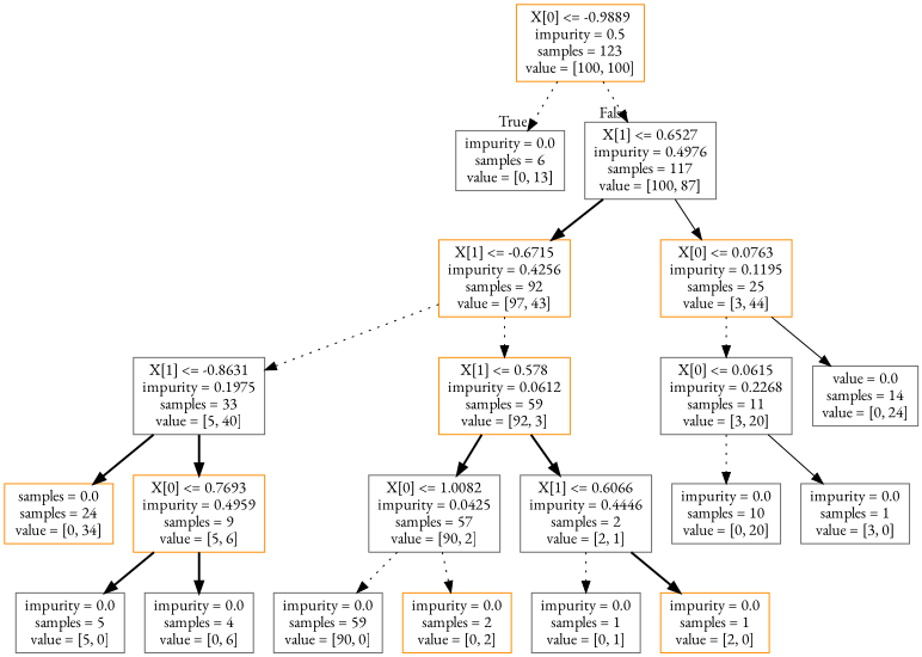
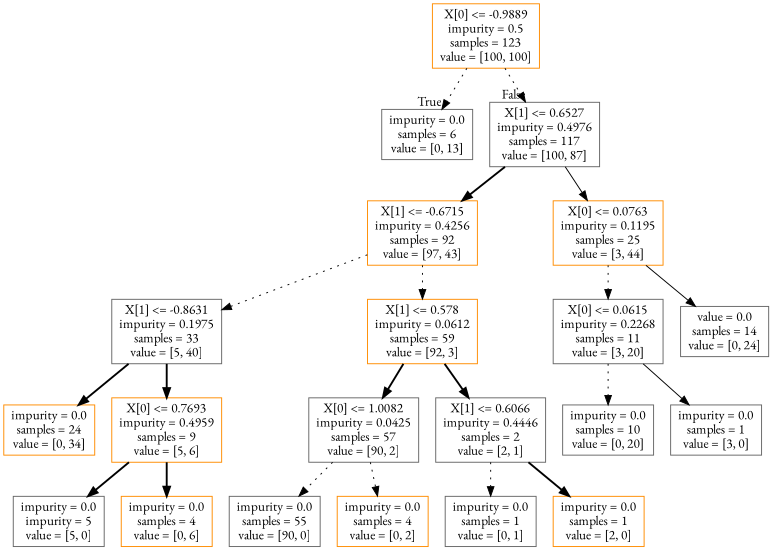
  digraph {
    fontname="EB Garamond"
    node [color=gray40 fontname="EB Garamond" shape=box]
    edge [fontname="EB Garamond" style=dotted]
    n1 [color=darkorange label="X[0] <= -0.9889\nimpurity = 0.5\nsamples = 123\nvalue = [100, 100]"]
    n2 [label="impurity = 0.0\nsamples = 6\nvalue = [0, 13]"]
    n3 [label="X[1] <= 0.6527\nimpurity = 0.4976\nsamples = 117\nvalue = [100, 87]"]
    n4 [color=darkorange label="X[1] <= -0.6715\nimpurity = 0.4256\nsamples = 92\nvalue = [97, 43]"]
    n5 [color=darkorange label="X[0] <= 0.0763\nimpurity = 0.1195\nsamples = 25\nvalue = [3, 44]"]
    n6 [label="X[1] <= -0.8631\nimpurity = 0.1975\nsamples = 33\nvalue = [5, 40]"]
    n7 [color=darkorange label="X[1] <= 0.578\nimpurity = 0.0612\nsamples = 59\nvalue = [92, 3]"]
    n8 [label="X[0] <= 0.0615\nimpurity = 0.2268\nsamples = 11\nvalue = [3, 20]"]
    n9 [label="value = 0.0\nsamples = 14\nvalue = [0, 24]"]
-   n10 [color=darkorange label="samples = 0.0\nsamples = 24\nvalue = [0, 34]"]
+   n10 [color=darkorange label="impurity = 0.0\nsamples = 24\nvalue = [0, 34]"]
    n11 [color=darkorange label="X[0] <= 0.7693\nimpurity = 0.4959\nsamples = 9\nvalue = [5, 6]"]
    n12 [label="X[0] <= 1.0082\nimpurity = 0.0425\nsamples = 57\nvalue = [90, 2]"]
    n13 [label="X[1] <= 0.6066\nimpurity = 0.4446\nsamples = 2\nvalue = [2, 1]"]
-   n14 [label="impurity = 0.0\nsamples = 5\nvalue = [5, 0]"]
-   n15 [label="impurity = 0.0\nsamples = 4\nvalue = [0, 6]"]
-   n16 [label="impurity = 0.0\nsamples = 59\nvalue = [90, 0]"]
-   n17 [color=darkorange label="impurity = 0.0\nsamples = 2\nvalue = [0, 2]"]
+   n14 [label="impurity = 0.0\nimpurity = 5\nvalue = [5, 0]"]
+   n15 [color=darkorange label="impurity = 0.0\nsamples = 4\nvalue = [0, 6]"]
+   n16 [label="impurity = 0.0\nsamples = 55\nvalue = [90, 0]"]
+   n17 [color=darkorange label="impurity = 0.0\nsamples = 4\nvalue = [0, 2]"]
    n18 [label="impurity = 0.0\nsamples = 1\nvalue = [0, 1]"]
    n19 [color=darkorange label="impurity = 0.0\nsamples = 1\nvalue = [2, 0]"]
    n20 [label="impurity = 0.0\nsamples = 10\nvalue = [0, 20]"]
    n21 [label="impurity = 0.0\nsamples = 1\nvalue = [3, 0]"]
    n1 -> n2 [headlabel=True labelangle=45 labeldistance=2.5]
    n1 -> n3 [headlabel=False labelangle=-45 labeldistance=2.5]
    n3 -> n4 [style=bold]
    n3 -> n5 [style=solid]
    n4 -> n6
    n4 -> n7
    n5 -> n8
    n5 -> n9 [style=solid]
    n6 -> n10 [style=bold]
    n6 -> n11 [style=bold]
    n7 -> n12 [style=bold]
    n7 -> n13 [style=bold]
    n8 -> n20
    n8 -> n21 [style=solid]
    n11 -> n14 [style=bold]
    n11 -> n15 [style=bold]
    n12 -> n16
    n12 -> n17
    n13 -> n18
    n13 -> n19 [style=bold]
  }
